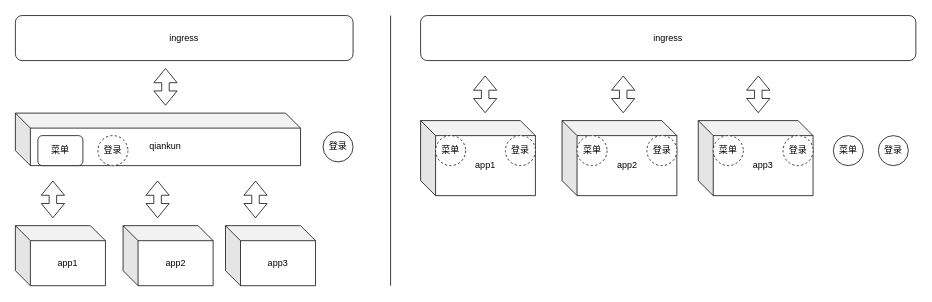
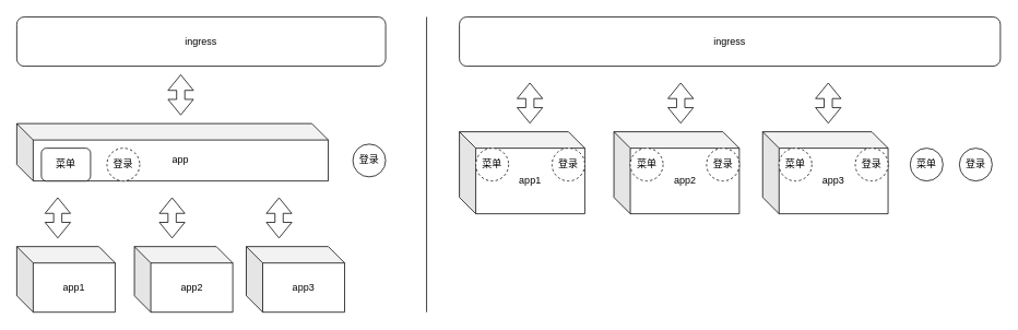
  <mxCell id="0" />
  <mxCell id="1" parent="0" />
  <mxCell id="2" value="ingress" style="rounded=1;whiteSpace=wrap;html=1;" vertex="1" parent="1"><mxGeometry x="20" y="20" width="450" height="60" as="geometry" /></mxCell>
- <mxCell id="3" value="qiankun" style="shape=cube;whiteSpace=wrap;html=1;boundedLbl=1;backgroundOutline=1;darkOpacity=0.05;darkOpacity2=0.1;" vertex="1" parent="1"><mxGeometry x="20" y="150" width="380" height="70" as="geometry" /></mxCell>
+ <mxCell id="3" value="app" style="shape=cube;whiteSpace=wrap;html=1;boundedLbl=1;backgroundOutline=1;darkOpacity=0.05;darkOpacity2=0.1;" vertex="1" parent="1"><mxGeometry x="20" y="150" width="380" height="70" as="geometry" /></mxCell>
  <mxCell id="4" value="app1" style="shape=cube;whiteSpace=wrap;html=1;boundedLbl=1;backgroundOutline=1;darkOpacity=0.05;darkOpacity2=0.1;" vertex="1" parent="1"><mxGeometry x="20" y="300" width="120" height="80" as="geometry" /></mxCell>
  <mxCell id="5" value="app2" style="shape=cube;whiteSpace=wrap;html=1;boundedLbl=1;backgroundOutline=1;darkOpacity=0.05;darkOpacity2=0.1;" vertex="1" parent="1"><mxGeometry x="163.5" y="300" width="120" height="80" as="geometry" /></mxCell>
  <mxCell id="6" value="app3" style="shape=cube;whiteSpace=wrap;html=1;boundedLbl=1;backgroundOutline=1;darkOpacity=0.05;darkOpacity2=0.1;" vertex="1" parent="1"><mxGeometry x="300" y="300" width="120" height="80" as="geometry" /></mxCell>
  <mxCell id="7" value="登录" style="ellipse;whiteSpace=wrap;html=1;aspect=fixed;dashed=1;" vertex="1" parent="1"><mxGeometry x="130" y="180" width="40" height="40" as="geometry" /></mxCell>
  <mxCell id="8" value="ingress" style="rounded=1;whiteSpace=wrap;html=1;" vertex="1" parent="1"><mxGeometry x="560" y="20" width="660" height="60" as="geometry" /></mxCell>
  <mxCell id="9" value="" style="group" vertex="1" connectable="0" parent="1"><mxGeometry x="560" y="160" width="153" height="100" as="geometry" /></mxCell>
  <mxCell id="10" value="app1" style="shape=cube;whiteSpace=wrap;html=1;boundedLbl=1;backgroundOutline=1;darkOpacity=0.05;darkOpacity2=0.1;" vertex="1" parent="9"><mxGeometry width="153" height="100" as="geometry" /></mxCell>
  <mxCell id="11" value="菜单&lt;br&gt;" style="ellipse;whiteSpace=wrap;html=1;aspect=fixed;dashed=1;" vertex="1" parent="9"><mxGeometry x="20" y="20" width="40" height="40" as="geometry" /></mxCell>
  <mxCell id="12" value="登录" style="ellipse;whiteSpace=wrap;html=1;aspect=fixed;dashed=1;" vertex="1" parent="9"><mxGeometry x="113" y="20" width="40" height="40" as="geometry" /></mxCell>
  <mxCell id="13" value="" style="group" vertex="1" connectable="0" parent="1"><mxGeometry x="748.5" y="160" width="153" height="100" as="geometry" /></mxCell>
  <mxCell id="14" value="app2" style="shape=cube;whiteSpace=wrap;html=1;boundedLbl=1;backgroundOutline=1;darkOpacity=0.05;darkOpacity2=0.1;" vertex="1" parent="13"><mxGeometry width="153" height="100" as="geometry" /></mxCell>
  <mxCell id="15" value="菜单&lt;br&gt;" style="ellipse;whiteSpace=wrap;html=1;aspect=fixed;dashed=1;" vertex="1" parent="13"><mxGeometry x="20" y="20" width="40" height="40" as="geometry" /></mxCell>
  <mxCell id="16" value="登录" style="ellipse;whiteSpace=wrap;html=1;aspect=fixed;dashed=1;" vertex="1" parent="13"><mxGeometry x="113" y="20" width="40" height="40" as="geometry" /></mxCell>
  <mxCell id="17" value="" style="group" vertex="1" connectable="0" parent="1"><mxGeometry x="930" y="160" width="153" height="100" as="geometry" /></mxCell>
  <mxCell id="18" value="app3" style="shape=cube;whiteSpace=wrap;html=1;boundedLbl=1;backgroundOutline=1;darkOpacity=0.05;darkOpacity2=0.1;" vertex="1" parent="17"><mxGeometry width="153" height="100" as="geometry" /></mxCell>
  <mxCell id="19" value="菜单&lt;br&gt;" style="ellipse;whiteSpace=wrap;html=1;aspect=fixed;dashed=1;" vertex="1" parent="17"><mxGeometry x="20" y="20" width="40" height="40" as="geometry" /></mxCell>
  <mxCell id="20" value="登录" style="ellipse;whiteSpace=wrap;html=1;aspect=fixed;dashed=1;" vertex="1" parent="17"><mxGeometry x="113" y="20" width="40" height="40" as="geometry" /></mxCell>
  <mxCell id="21" value="登录" style="ellipse;whiteSpace=wrap;html=1;aspect=fixed;" vertex="1" parent="1"><mxGeometry x="1170" y="180" width="40" height="40" as="geometry" /></mxCell>
  <mxCell id="22" value="菜单&lt;br&gt;" style="ellipse;whiteSpace=wrap;html=1;aspect=fixed;" vertex="1" parent="1"><mxGeometry x="1110" y="180" width="40" height="40" as="geometry" /></mxCell>
  <mxCell id="23" value="登录" style="ellipse;whiteSpace=wrap;html=1;aspect=fixed;" vertex="1" parent="1"><mxGeometry x="430" y="175" width="40" height="40" as="geometry" /></mxCell>
  <mxCell id="24" value="菜单" style="rounded=1;whiteSpace=wrap;html=1;" vertex="1" parent="1"><mxGeometry x="50" y="180" width="60" height="40" as="geometry" /></mxCell>
  <mxCell id="25" value="" style="shape=flexArrow;endArrow=classic;startArrow=classic;html=1;" edge="1" parent="1"><mxGeometry width="100" height="100" relative="1" as="geometry"><mxPoint x="646" y="150" as="sourcePoint" /><mxPoint x="646" y="100" as="targetPoint" /></mxGeometry></mxCell>
  <mxCell id="26" value="" style="shape=flexArrow;endArrow=classic;startArrow=classic;html=1;" edge="1" parent="1"><mxGeometry width="100" height="100" relative="1" as="geometry"><mxPoint x="340" y="290" as="sourcePoint" /><mxPoint x="340" y="240" as="targetPoint" /></mxGeometry></mxCell>
  <mxCell id="27" value="" style="shape=flexArrow;endArrow=classic;startArrow=classic;html=1;" edge="1" parent="1"><mxGeometry width="100" height="100" relative="1" as="geometry"><mxPoint x="70" y="290" as="sourcePoint" /><mxPoint x="70" y="240" as="targetPoint" /></mxGeometry></mxCell>
  <mxCell id="28" value="" style="shape=flexArrow;endArrow=classic;startArrow=classic;html=1;" edge="1" parent="1"><mxGeometry width="100" height="100" relative="1" as="geometry"><mxPoint x="220" y="140" as="sourcePoint" /><mxPoint x="220" y="90" as="targetPoint" /></mxGeometry></mxCell>
  <mxCell id="29" value="" style="shape=flexArrow;endArrow=classic;startArrow=classic;html=1;" edge="1" parent="1"><mxGeometry width="100" height="100" relative="1" as="geometry"><mxPoint x="209.5" y="290" as="sourcePoint" /><mxPoint x="209.5" y="240" as="targetPoint" /></mxGeometry></mxCell>
  <mxCell id="30" value="" style="shape=flexArrow;endArrow=classic;startArrow=classic;html=1;" edge="1" parent="1"><mxGeometry width="100" height="100" relative="1" as="geometry"><mxPoint x="1010" y="150" as="sourcePoint" /><mxPoint x="1010" y="100" as="targetPoint" /></mxGeometry></mxCell>
  <mxCell id="31" value="" style="shape=flexArrow;endArrow=classic;startArrow=classic;html=1;" edge="1" parent="1"><mxGeometry width="100" height="100" relative="1" as="geometry"><mxPoint x="830" y="150" as="sourcePoint" /><mxPoint x="830" y="100" as="targetPoint" /></mxGeometry></mxCell>
  <mxCell id="32" value="" style="endArrow=none;html=1;" edge="1" parent="1"><mxGeometry width="50" height="50" relative="1" as="geometry"><mxPoint x="520" y="380" as="sourcePoint" /><mxPoint x="520" y="20" as="targetPoint" /></mxGeometry></mxCell>
